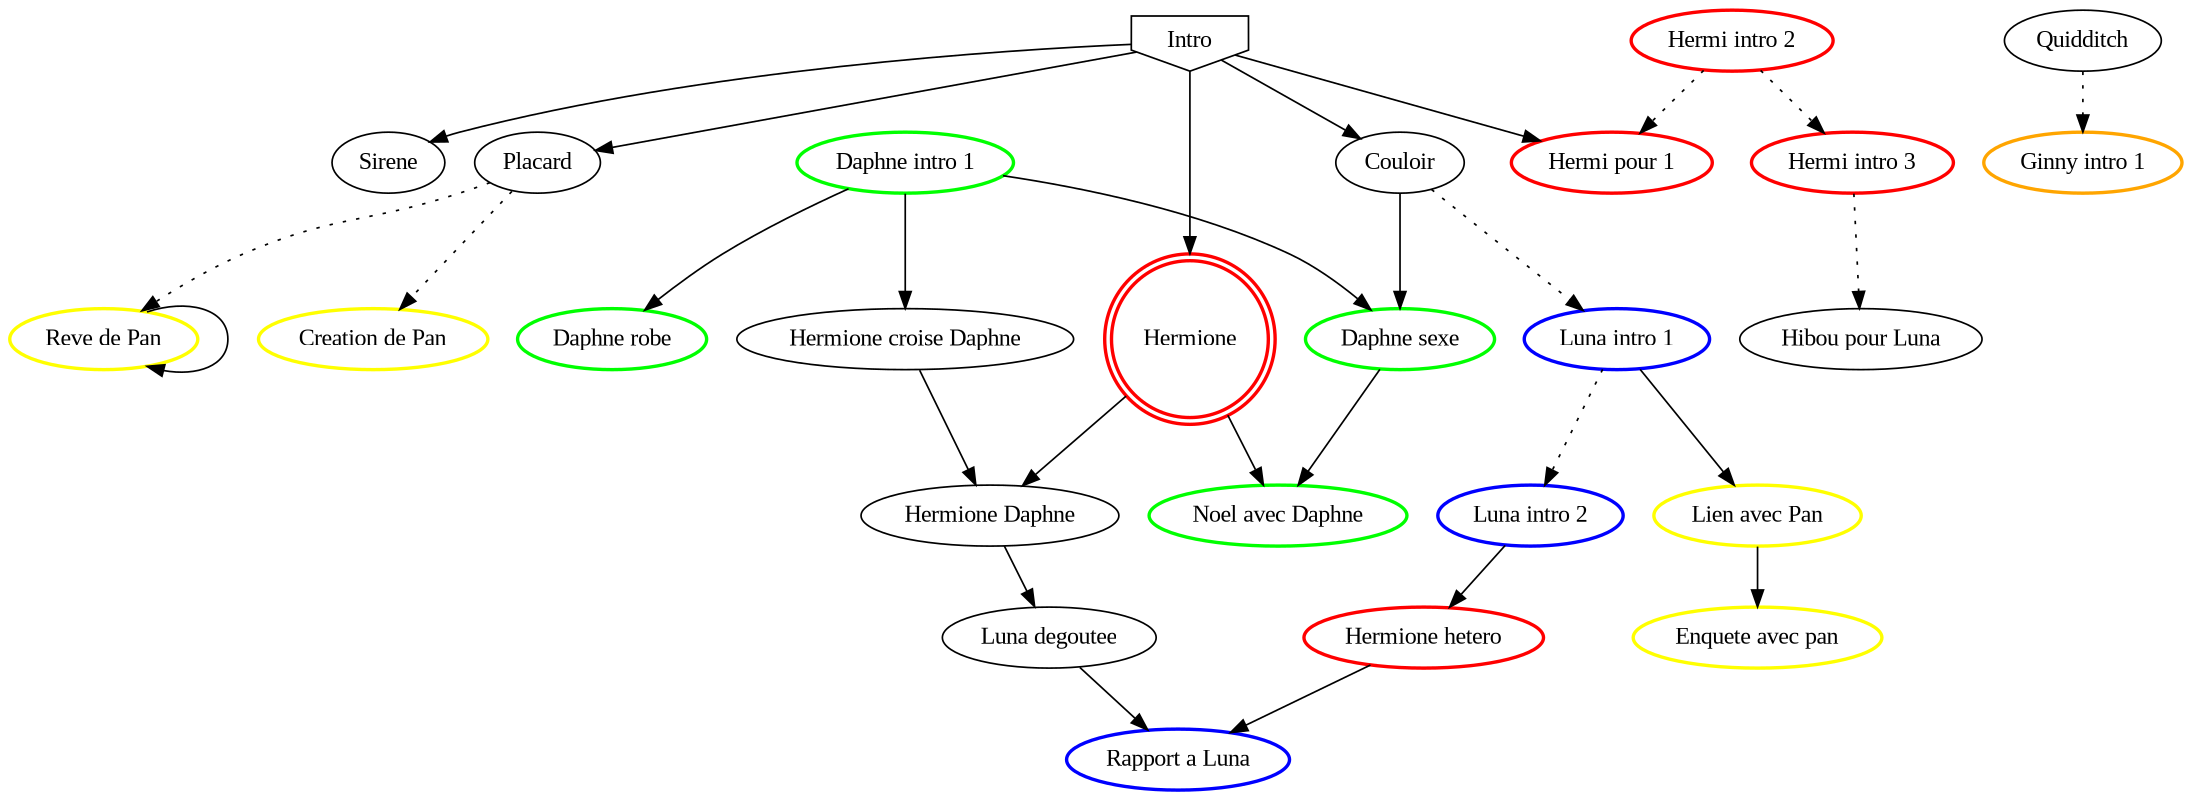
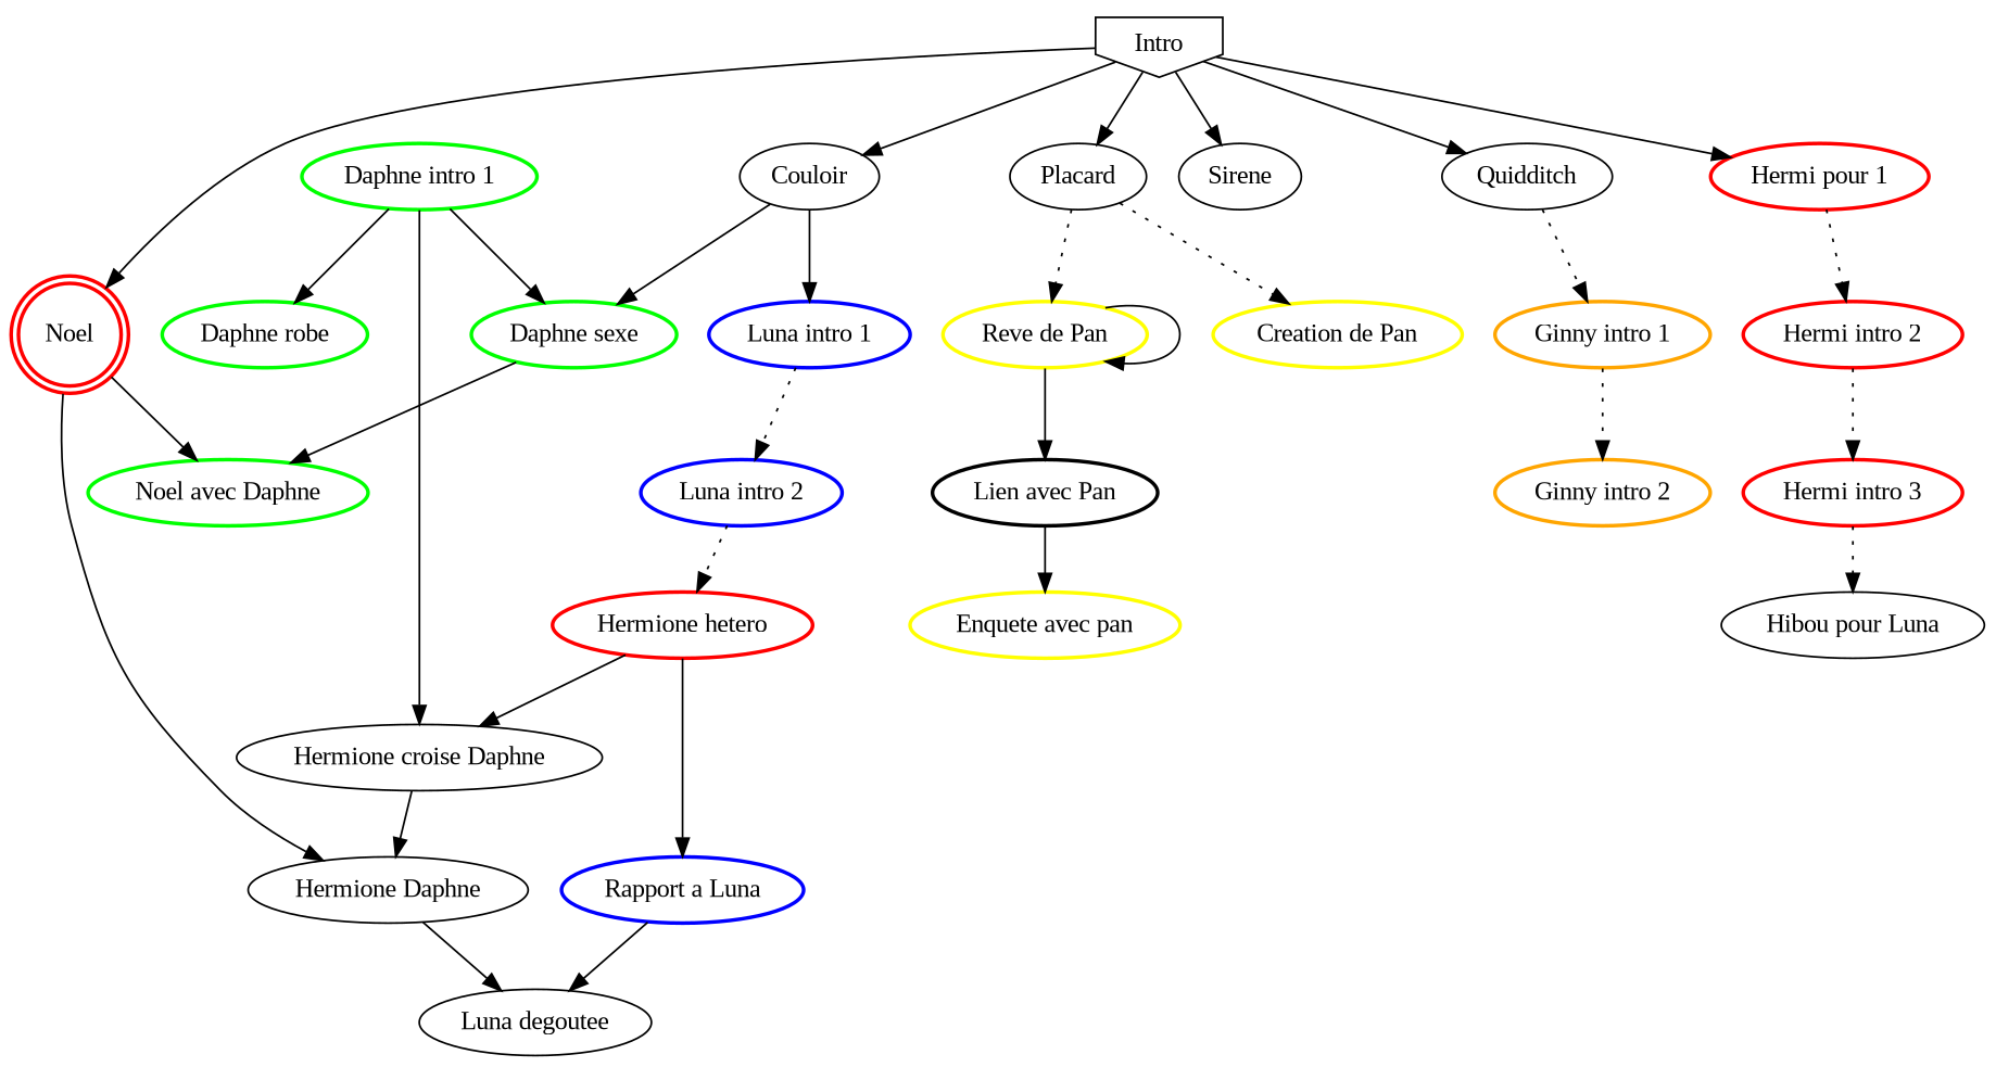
  digraph {
    fontname="Liberation Serif"
    node [fontname="Liberation Serif" style=bold]
    edge [fontname="Liberation Serif"]
    n1 [label=Couloir style=""]
    n2 [color=blue label="Luna intro 1"]
    n3 [color=green label="Daphne sexe"]
    n4 [color=green label="Daphne intro 1"]
    n5 [color=green label="Daphne robe"]
    n6 [label="Hermione croise Daphne" style=""]
    n7 [color=blue label="Luna intro 2"]
    n8 [color=yellow label="Creation de Pan"]
    n9 [color=yellow label="Reve de Pan"]
-   n10 [color=yellow label="Lien avec Pan"]
+   n10 [color=black label="Lien avec Pan"]
    n11 [color=green label="Noel avec Daphne"]
    n12 [label="Hermione Daphne" style=""]
    n13 [color=yellow label="Enquete avec pan"]
    n14 [color=orange label="Ginny intro 1"]
+   n15 [color=orange label="Ginny intro 2"]
    n16 [color=red label="Hermi pour 1"]
    n17 [color=red label="Hermi intro 2"]
    n18 [color=red label="Hermi intro 3"]
    n19 [label="Hibou pour Luna" style=""]
    n20 [label="Luna degoutee" style=""]
    n21 [color=red label="Hermione hetero"]
    n22 [color=blue label="Rapport a Luna"]
    n23 [label=Intro shape=invhouse style=""]
-   n24 [color=red label=Hermione shape=doublecircle]
+   n24 [color=red label=Noel shape=doublecircle]
    n25 [label=Placard style=""]
    n26 [label=Quidditch style=""]
    n27 [label=Sirene style=""]
-   n1 -> n2 [style=dotted]
+   n1 -> n2
    n1 -> n3
    n2 -> n7 [style=dotted]
    n3 -> n11
    n4 -> n3
    n4 -> n5
    n4 -> n6
    n6 -> n12
-   n7 -> n21 [style=solid]
+   n7 -> n21 [style=dotted]
    n9 -> n9
-   n2 -> n10
+   n9 -> n10
    n10 -> n13
    n12 -> n20
-   n17 -> n16 [style=dotted]
+   n14 -> n15 [style=dotted]
+   n16 -> n17 [style=dotted]
    n17 -> n18 [style=dotted]
    n18 -> n19 [style=dotted]
+   n21 -> n6
    n21 -> n22
-   n20 -> n22
+   n22 -> n20
    n23 -> n1
    n23 -> n16
    n23 -> n24
    n23 -> n25
+   n23 -> n26
    n23 -> n27
    n24 -> n11
    n24 -> n12
    n25 -> n8 [style=dotted]
    n25 -> n9 [style=dotted]
    n26 -> n14 [style=dotted]
  }
